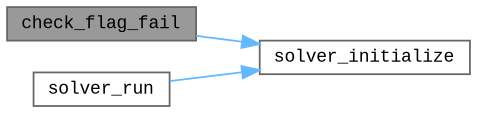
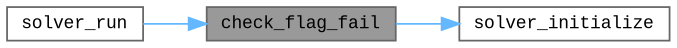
  digraph {
    fontname="Liberation Mono"
    rankdir=RL
    node [color=grey40 fillcolor=white fontname="Liberation Mono" fontsize=10 shape=box style=filled]
    edge [color=steelblue1 dir=back fontname="Liberation Mono" fontsize=10 labelfontname=Helvetica labelfontsize=10 style=solid]
    n1 [color=gray40 fillcolor=grey60 fontcolor=black height=0.2 label=check_flag_fail width=0.4]
    n2 [height=0.2 label=solver_run width=0.4]
    n3 [height=0.2 label=solver_initialize width=0.4]
-   n3 -> n2
+   n1 -> n2
    n3 -> n1
  }
